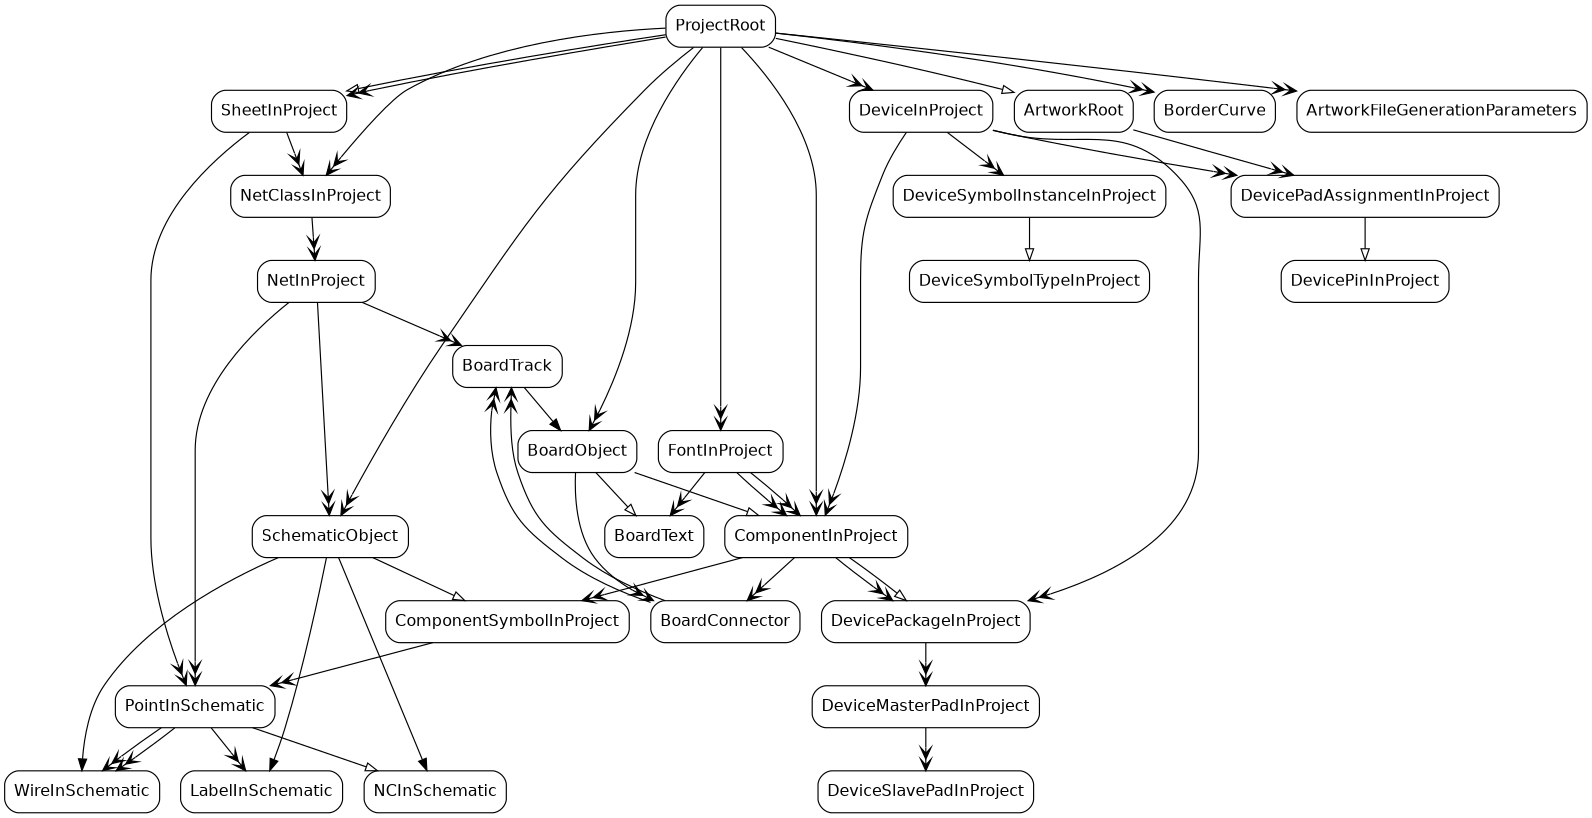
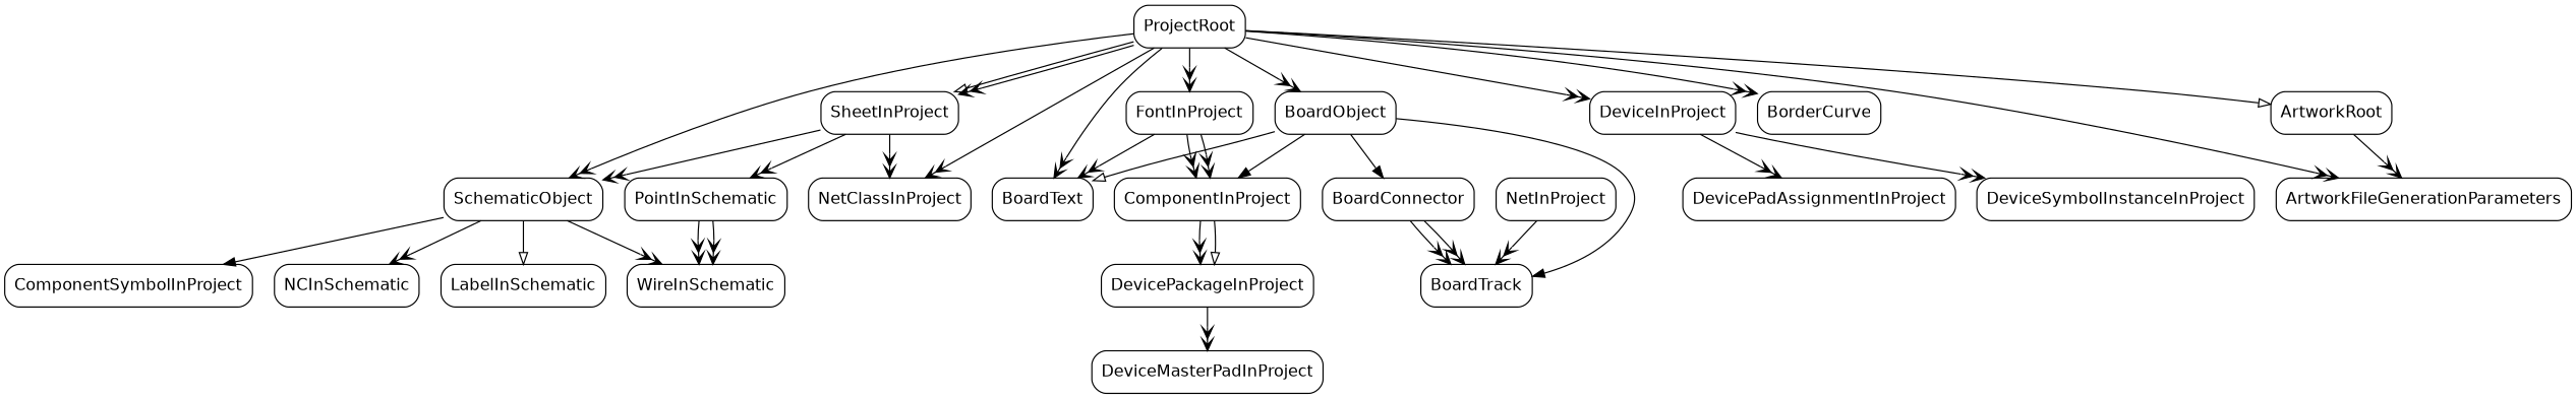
  digraph {
    rankdir=TB
    node [fontname=helvetica shape=record style=rounded]
    edge [arrowhead=veevee arrowtail=none dir=both]
    ProjectRoot
    SchematicObject
    SheetInProject
    NetClassInProject
    FontInProject
    DeviceInProject
    ComponentInProject
    BorderCurve
    BoardObject
    ArtworkRoot
    ArtworkFileGenerationParameters
    WireInSchematic
    NCInSchematic
    LabelInSchematic
    ComponentSymbolInProject
    PointInSchematic
    NetInProject
    BoardText
    DeviceSymbolInstanceInProject
    DevicePadAssignmentInProject
    DevicePackageInProject
    BoardConnector
    BoardTrack
-   DeviceSymbolTypeInProject
-   DevicePinInProject
    DeviceMasterPadInProject
-   DeviceSlavePadInProject
    ProjectRoot -> SchematicObject
    ProjectRoot -> SheetInProject [arrowhead=onormal]
    ProjectRoot -> SheetInProject
    ProjectRoot -> NetClassInProject
    ProjectRoot -> FontInProject
    ProjectRoot -> DeviceInProject
-   ProjectRoot -> ComponentInProject
+   ProjectRoot -> BoardText
    ProjectRoot -> BorderCurve
    ProjectRoot -> BoardObject
    ProjectRoot -> ArtworkRoot [arrowhead=onormal]
    ProjectRoot -> ArtworkFileGenerationParameters
-   SchematicObject -> WireInSchematic [arrowhead=normal arrowtail=dot dir=""]
-   SchematicObject -> NCInSchematic [arrowhead=normal arrowtail=dot dir=""]
-   SchematicObject -> LabelInSchematic [arrowhead=normal arrowtail=dot dir=""]
-   SchematicObject -> ComponentSymbolInProject [arrowhead=onormal arrowtail=dot dir=""]
-   NetInProject -> SchematicObject
+   SchematicObject -> WireInSchematic [arrowtail=dot dir=""]
+   SchematicObject -> NCInSchematic [arrowtail=dot dir=""]
+   SchematicObject -> LabelInSchematic [arrowhead=onormal arrowtail=dot dir=""]
+   SchematicObject -> ComponentSymbolInProject [arrowhead=normal arrowtail=dot dir=""]
+   SheetInProject -> SchematicObject
    SheetInProject -> NetClassInProject
    SheetInProject -> PointInSchematic
-   NetClassInProject -> NetInProject
    FontInProject -> ComponentInProject
    FontInProject -> ComponentInProject
    FontInProject -> BoardText
-   DeviceInProject -> ComponentInProject
    DeviceInProject -> DeviceSymbolInstanceInProject
    DeviceInProject -> DevicePadAssignmentInProject
-   DeviceInProject -> DevicePackageInProject
-   ComponentInProject -> ComponentSymbolInProject
    ComponentInProject -> DevicePackageInProject
    ComponentInProject -> DevicePackageInProject [arrowhead=onormal]
-   ComponentInProject -> BoardConnector
-   BoardObject -> ComponentInProject [arrowhead=onormal arrowtail=dot dir=""]
+   BoardObject -> ComponentInProject [arrowhead=normal arrowtail=dot dir=""]
    BoardObject -> BoardText [arrowhead=onormal arrowtail=dot dir=""]
-   BoardObject -> BoardConnector [arrowtail=dot dir=""]
-   BoardTrack -> BoardObject [arrowhead=normal arrowtail=dot dir=""]
-   ArtworkRoot -> DevicePadAssignmentInProject
-   ComponentSymbolInProject -> PointInSchematic
+   BoardObject -> BoardConnector [arrowhead=normal arrowtail=dot dir=""]
+   BoardObject -> BoardTrack [arrowhead=normal arrowtail=dot dir=""]
+   ArtworkRoot -> ArtworkFileGenerationParameters
    PointInSchematic -> WireInSchematic
    PointInSchematic -> WireInSchematic
-   PointInSchematic -> NCInSchematic [arrowhead=onormal]
-   PointInSchematic -> LabelInSchematic
-   NetInProject -> PointInSchematic
    NetInProject -> BoardTrack
-   DeviceSymbolInstanceInProject -> DeviceSymbolTypeInProject [arrowhead=onormal]
-   DevicePadAssignmentInProject -> DevicePinInProject [arrowhead=onormal]
    DevicePackageInProject -> DeviceMasterPadInProject
    BoardConnector -> BoardTrack
    BoardConnector -> BoardTrack
-   DeviceMasterPadInProject -> DeviceSlavePadInProject
  }
